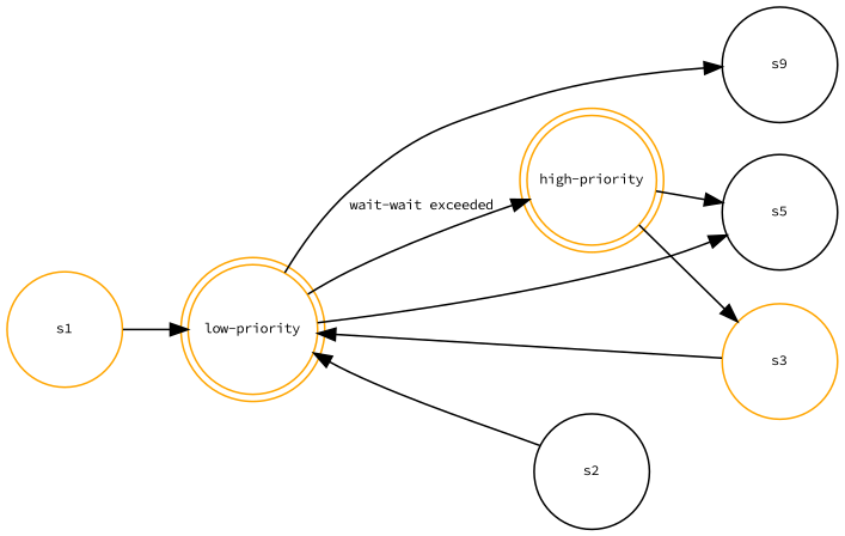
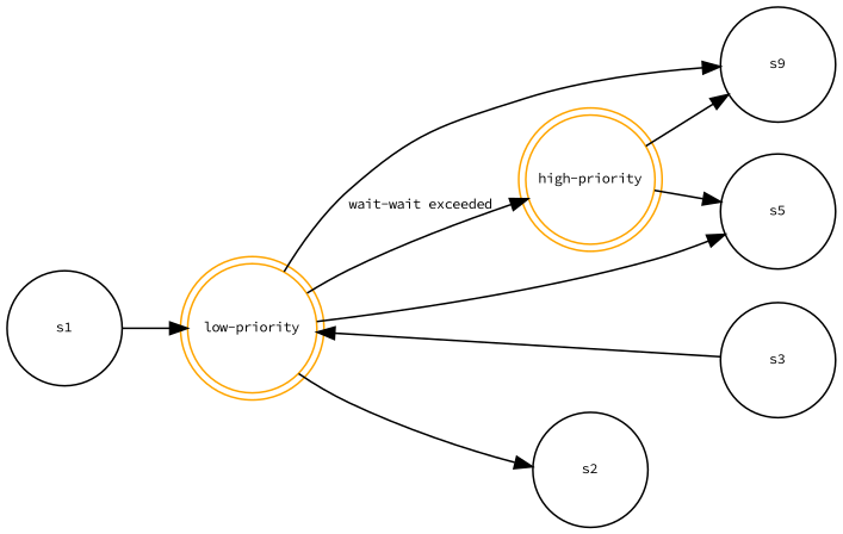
  digraph {
    fontname="Source Code Pro"
    rankdir=LR
    node [fixedsize=true fontname="Source Code Pro" fontsize=8 shape=circle]
    edge [fontname="Source Code Pro" fontsize=8]
    "low-priority" [color=orange shape=doublecircle width=0.9]
    "high-priority" [color=orange shape=doublecircle width=0.9]
    n3 [label=s9 width=0.9]
    s5 [width=0.9]
-   s1 [width=0.9 color=orange]
+   s1 [width=0.9]
    s2 [width=0.9]
-   s3 [width=0.9 color=orange]
+   s3 [width=0.9]
    "low-priority" -> "high-priority" [label="wait-wait exceeded"]
    "low-priority" -> n3
    "low-priority" -> s5
-   "high-priority" -> s3
+   "high-priority" -> n3
    "high-priority" -> s5
    s1 -> "low-priority"
-   s2 -> "low-priority"
+   "low-priority" -> s2
    s3 -> "low-priority"
  }
